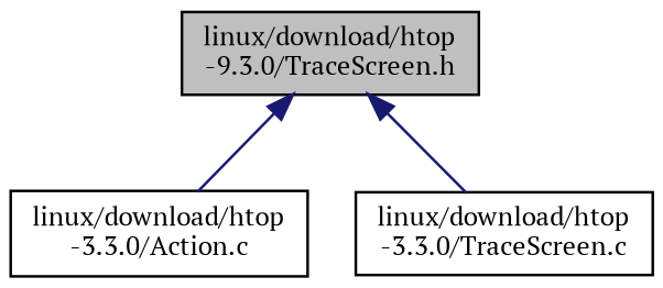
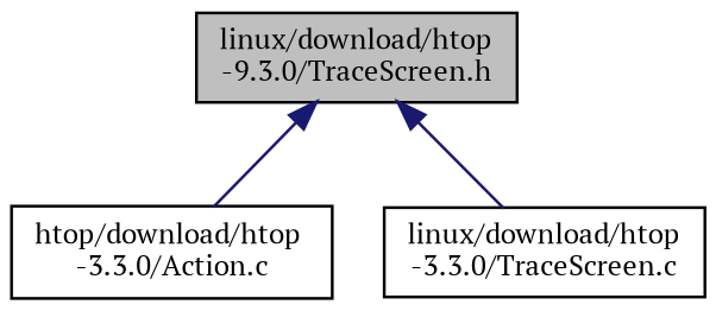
  digraph {
    fontname="PT Serif"
    node [color=black fillcolor=white fontname="PT Serif" fontsize=10 shape=record style=filled]
    edge [color=midnightblue dir=back fontname="PT Serif" fontsize=10 labelfontname=Helvetica labelfontsize=10 style=solid]
    n1 [fillcolor=grey75 fontcolor=black height=0.2 label="linux/download/htop\l-9.3.0/TraceScreen.h" width=0.4]
-   n2 [height=0.2 label="linux/download/htop\l-3.3.0/Action.c" width=0.4]
+   n2 [height=0.2 label="htop/download/htop\l-3.3.0/Action.c" width=0.4]
    n3 [height=0.2 label="linux/download/htop\l-3.3.0/TraceScreen.c" width=0.4]
    n1 -> n2
    n1 -> n3
  }
